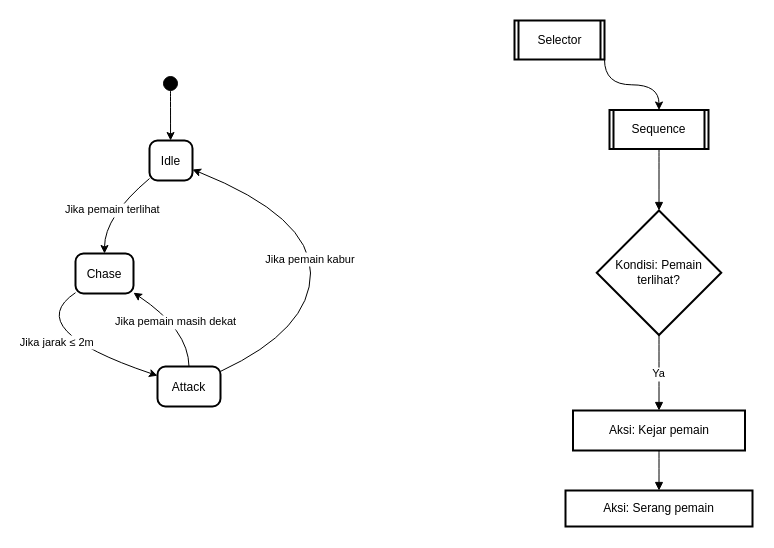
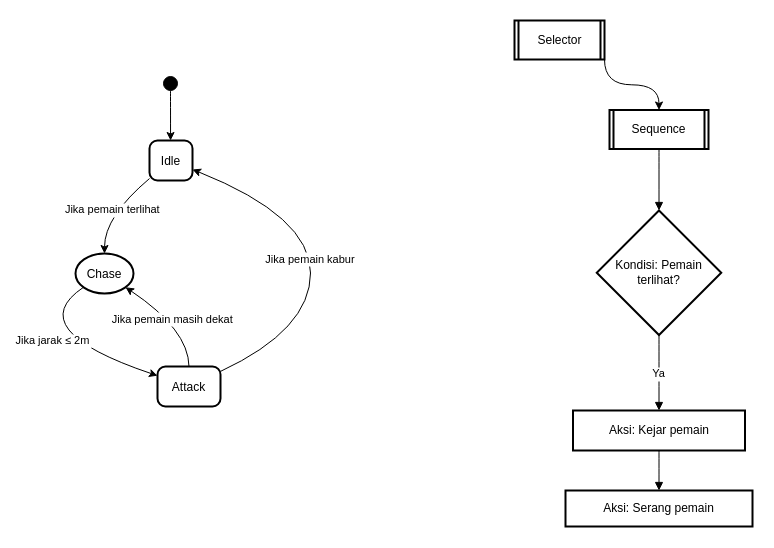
  <mxCell id="0" />
  <mxCell id="1" parent="0" />
  <mxCell id="2" value="" style="ellipse;fillColor=strokeColor;" vertex="1" parent="1"><mxGeometry x="163" y="76" width="14" height="14" as="geometry" /></mxCell>
  <mxCell id="3" value="Idle" style="rounded=1;arcSize=20;strokeWidth=2" vertex="1" parent="1"><mxGeometry x="149" y="140" width="43" height="40" as="geometry" /></mxCell>
- <mxCell id="4" value="Chase" style="rounded=1;arcSize=20;strokeWidth=2" vertex="1" parent="1"><mxGeometry x="75" y="253" width="58" height="40" as="geometry" /></mxCell>
+ <mxCell id="4" value="Chase" style="ellipse;arcSize=20;strokeWidth=2;" vertex="1" parent="1"><mxGeometry x="75" y="253" width="58" height="40" as="geometry" /></mxCell>
  <mxCell id="5" value="Attack" style="rounded=1;arcSize=20;strokeWidth=2" vertex="1" parent="1"><mxGeometry x="157" y="366" width="63" height="40" as="geometry" /></mxCell>
  <mxCell id="6" value="" style="curved=1;startArrow=none;;exitX=0.51;exitY=1;entryX=0.49;entryY=0;rounded=0;" edge="1" parent="1" source="2" target="3"><mxGeometry relative="1" as="geometry"><Array as="points" /></mxGeometry></mxCell>
  <mxCell id="7" value="Jika pemain terlihat" style="curved=1;startArrow=none;;exitX=-0.01;exitY=0.96;entryX=0.5;entryY=0;rounded=0;" edge="1" parent="1" source="3" target="4"><mxGeometry relative="1" as="geometry"><Array as="points"><mxPoint x="104" y="216" /></Array></mxGeometry></mxCell>
  <mxCell id="8" value="Jika jarak ≤ 2m" style="curved=1;startArrow=none;;exitX=0;exitY=0.98;entryX=0;entryY=0.23;rounded=0;" edge="1" parent="1" source="4" target="5"><mxGeometry relative="1" as="geometry"><Array as="points"><mxPoint x="20" y="329" /></Array></mxGeometry></mxCell>
  <mxCell id="9" value="Jika pemain kabur" style="curved=1;startArrow=none;;exitX=0.99;exitY=0.13;entryX=0.99;entryY=0.72;rounded=0;" edge="1" parent="1" source="5" target="3"><mxGeometry relative="1" as="geometry"><Array as="points"><mxPoint x="310" y="329" /><mxPoint x="310" y="216" /></Array></mxGeometry></mxCell>
  <mxCell id="10" value="Jika pemain masih dekat" style="curved=1;startArrow=none;;exitX=0.5;exitY=-0.01;entryX=1;entryY=0.98;rounded=0;" edge="1" parent="1" source="5" target="4"><mxGeometry relative="1" as="geometry"><Array as="points"><mxPoint x="188" y="329" /></Array></mxGeometry></mxCell>
  <mxCell id="11" style="edgeStyle=orthogonalEdgeStyle;rounded=0;orthogonalLoop=1;jettySize=auto;html=1;exitX=1;exitY=1;exitDx=0;exitDy=0;entryX=0.5;entryY=0;entryDx=0;entryDy=0;curved=1;" edge="1" parent="1" source="12" target="13"><mxGeometry relative="1" as="geometry" /></mxCell>
  <mxCell id="12" value="Selector" style="strokeWidth=2;shape=process;whiteSpace=wrap;size=0.04;" vertex="1" parent="1"><mxGeometry x="514" y="20" width="90" height="39" as="geometry" /></mxCell>
  <mxCell id="13" value="Sequence" style="strokeWidth=2;shape=process;whiteSpace=wrap;size=0.04;" vertex="1" parent="1"><mxGeometry x="609" y="109.5" width="99" height="39" as="geometry" /></mxCell>
  <mxCell id="14" value="Kondisi: Pemain terlihat?" style="rhombus;strokeWidth=2;whiteSpace=wrap;" vertex="1" parent="1"><mxGeometry x="596.25" y="210" width="124.5" height="124.5" as="geometry" /></mxCell>
  <mxCell id="15" value="Aksi: Kejar pemain" style="whiteSpace=wrap;strokeWidth=2;" vertex="1" parent="1"><mxGeometry x="572.5" y="410" width="172" height="40" as="geometry" /></mxCell>
  <mxCell id="16" value="Aksi: Serang pemain" style="whiteSpace=wrap;strokeWidth=2;" vertex="1" parent="1"><mxGeometry x="565" y="490" width="187" height="36" as="geometry" /></mxCell>
  <mxCell id="17" value="" style="curved=1;startArrow=none;endArrow=block;exitX=0.5;exitY=0.99;entryX=0.5;entryY=0;rounded=0;" edge="1" parent="1" source="13" target="14"><mxGeometry relative="1" as="geometry"><Array as="points" /></mxGeometry></mxCell>
  <mxCell id="18" value="Ya" style="curved=1;startArrow=none;endArrow=block;exitX=0.5;exitY=1;entryX=0.5;entryY=0;rounded=0;" edge="1" parent="1" source="14" target="15"><mxGeometry relative="1" as="geometry"><Array as="points" /></mxGeometry></mxCell>
  <mxCell id="19" value="" style="curved=1;startArrow=none;endArrow=block;exitX=0.5;exitY=1;entryX=0.5;entryY=0;rounded=0;" edge="1" parent="1" source="15" target="16"><mxGeometry relative="1" as="geometry"><Array as="points" /></mxGeometry></mxCell>
